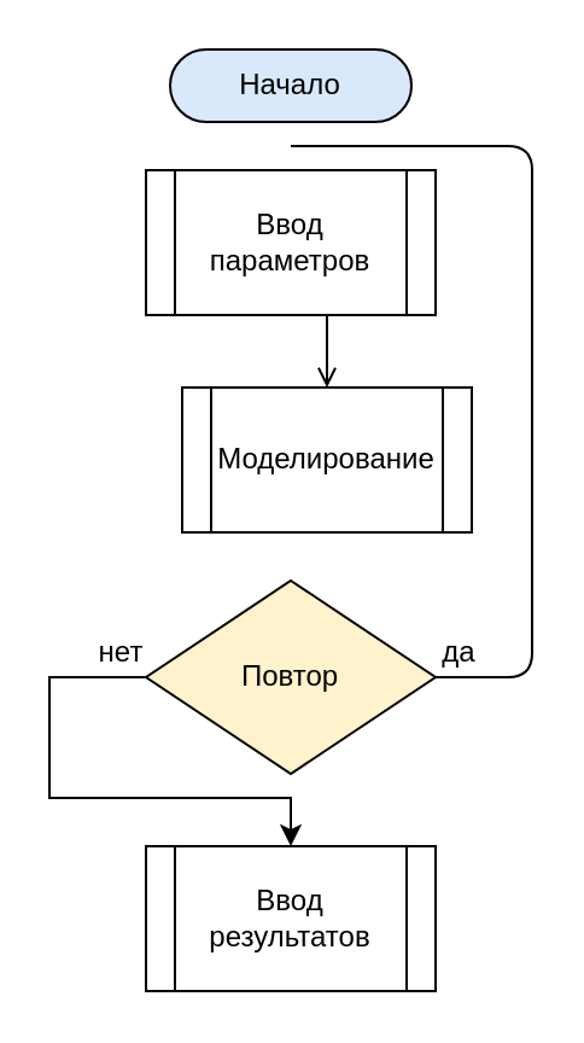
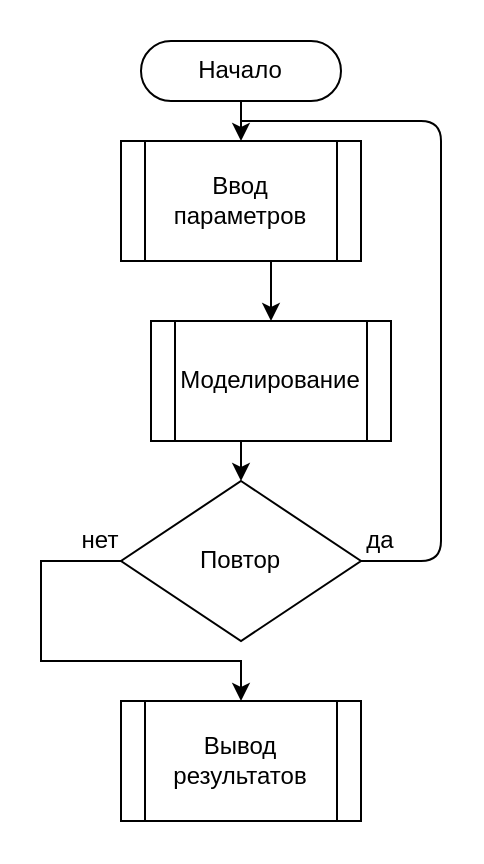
  <mxCell id="0" />
  <mxCell id="1" parent="0" />
- <mxCell id="3" value="Начало" style="rounded=1;whiteSpace=wrap;html=1;arcSize=50;fillColor=#dae8fc;" vertex="1" parent="1"><mxGeometry x="70" y="20" width="100" height="30" as="geometry" /></mxCell>
- <mxCell id="4" style="edgeStyle=orthogonalEdgeStyle;rounded=0;orthogonalLoop=1;jettySize=auto;html=1;exitX=0.5;exitY=1;exitDx=0;exitDy=0;entryX=0.5;entryY=0;entryDx=0;entryDy=0;endArrow=open;" edge="1" parent="1" source="5" target="7"><mxGeometry relative="1" as="geometry" /></mxCell>
+ <mxCell id="2" style="edgeStyle=orthogonalEdgeStyle;rounded=0;orthogonalLoop=1;jettySize=auto;html=1;exitX=0.5;exitY=1;exitDx=0;exitDy=0;entryX=0.5;entryY=0;entryDx=0;entryDy=0;" edge="1" parent="1" source="3" target="5"><mxGeometry relative="1" as="geometry" /></mxCell>
+ <mxCell id="3" value="Начало" style="rounded=1;whiteSpace=wrap;html=1;arcSize=50;" vertex="1" parent="1"><mxGeometry x="70" y="20" width="100" height="30" as="geometry" /></mxCell>
+ <mxCell id="4" style="edgeStyle=orthogonalEdgeStyle;rounded=0;orthogonalLoop=1;jettySize=auto;html=1;exitX=0.5;exitY=1;exitDx=0;exitDy=0;entryX=0.5;entryY=0;entryDx=0;entryDy=0;" edge="1" parent="1" source="5" target="7"><mxGeometry relative="1" as="geometry" /></mxCell>
  <mxCell id="5" value="Ввод параметров" style="shape=process;whiteSpace=wrap;html=1;backgroundOutline=1;" vertex="1" parent="1"><mxGeometry x="60" y="70" width="120" height="60" as="geometry" /></mxCell>
+ <mxCell id="6" style="edgeStyle=orthogonalEdgeStyle;rounded=0;orthogonalLoop=1;jettySize=auto;html=1;exitX=0.5;exitY=1;exitDx=0;exitDy=0;entryX=0.5;entryY=0;entryDx=0;entryDy=0;" edge="1" parent="1" source="7" target="8"><mxGeometry relative="1" as="geometry" /></mxCell>
  <mxCell id="7" value="Моделирование" style="shape=process;whiteSpace=wrap;html=1;backgroundOutline=1;" vertex="1" parent="1"><mxGeometry x="75" y="160" width="120" height="60" as="geometry" /></mxCell>
- <mxCell id="8" value="Повтор" style="rhombus;whiteSpace=wrap;html=1;fillColor=#fff2cc;" vertex="1" parent="1"><mxGeometry x="60" y="240" width="120" height="80" as="geometry" /></mxCell>
+ <mxCell id="8" value="Повтор" style="rhombus;whiteSpace=wrap;html=1;" vertex="1" parent="1"><mxGeometry x="60" y="240" width="120" height="80" as="geometry" /></mxCell>
  <mxCell id="9" style="edgeStyle=orthogonalEdgeStyle;rounded=0;orthogonalLoop=1;jettySize=auto;html=1;exitX=0.75;exitY=1;exitDx=0;exitDy=0;entryX=0.5;entryY=0;entryDx=0;entryDy=0;" edge="1" parent="1" source="10" target="13"><mxGeometry relative="1" as="geometry"><Array as="points"><mxPoint x="20" y="280" /><mxPoint x="20" y="330" /><mxPoint x="120" y="330" /></Array></mxGeometry></mxCell>
  <mxCell id="10" value="нет" style="text;html=1;strokeColor=none;fillColor=none;align=center;verticalAlign=middle;whiteSpace=wrap;rounded=0;" vertex="1" parent="1"><mxGeometry x="30" y="260" width="40" height="20" as="geometry" /></mxCell>
  <mxCell id="11" value="" style="endArrow=none;html=1;exitX=1;exitY=0.5;exitDx=0;exitDy=0;" edge="1" parent="1" source="8"><mxGeometry width="50" height="50" relative="1" as="geometry"><mxPoint x="250" y="220" as="sourcePoint" /><mxPoint x="120" y="60" as="targetPoint" /><Array as="points"><mxPoint x="220" y="280" /><mxPoint x="220" y="60" /></Array></mxGeometry></mxCell>
  <mxCell id="12" value="да" style="text;html=1;strokeColor=none;fillColor=none;align=center;verticalAlign=middle;whiteSpace=wrap;rounded=0;" vertex="1" parent="1"><mxGeometry x="170" y="260" width="40" height="20" as="geometry" /></mxCell>
- <mxCell id="13" value="Ввод результатов" style="shape=process;whiteSpace=wrap;html=1;backgroundOutline=1;" vertex="1" parent="1"><mxGeometry x="60" y="350" width="120" height="60" as="geometry" /></mxCell>
+ <mxCell id="13" value="Вывод результатов" style="shape=process;whiteSpace=wrap;html=1;backgroundOutline=1;" vertex="1" parent="1"><mxGeometry x="60" y="350" width="120" height="60" as="geometry" /></mxCell>
